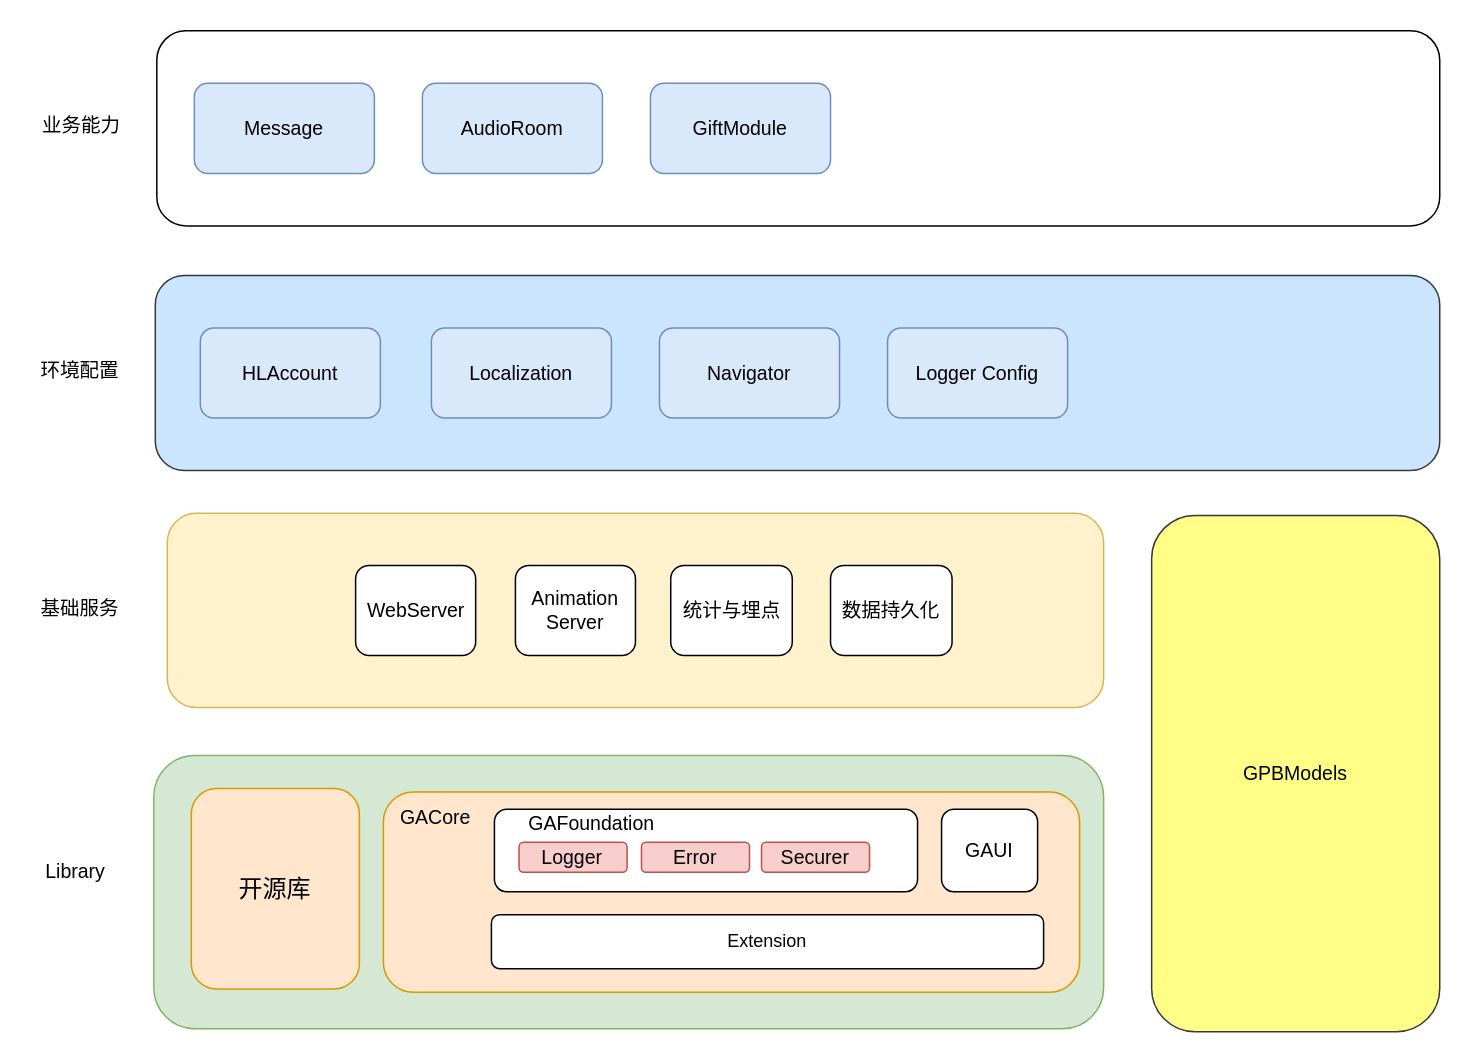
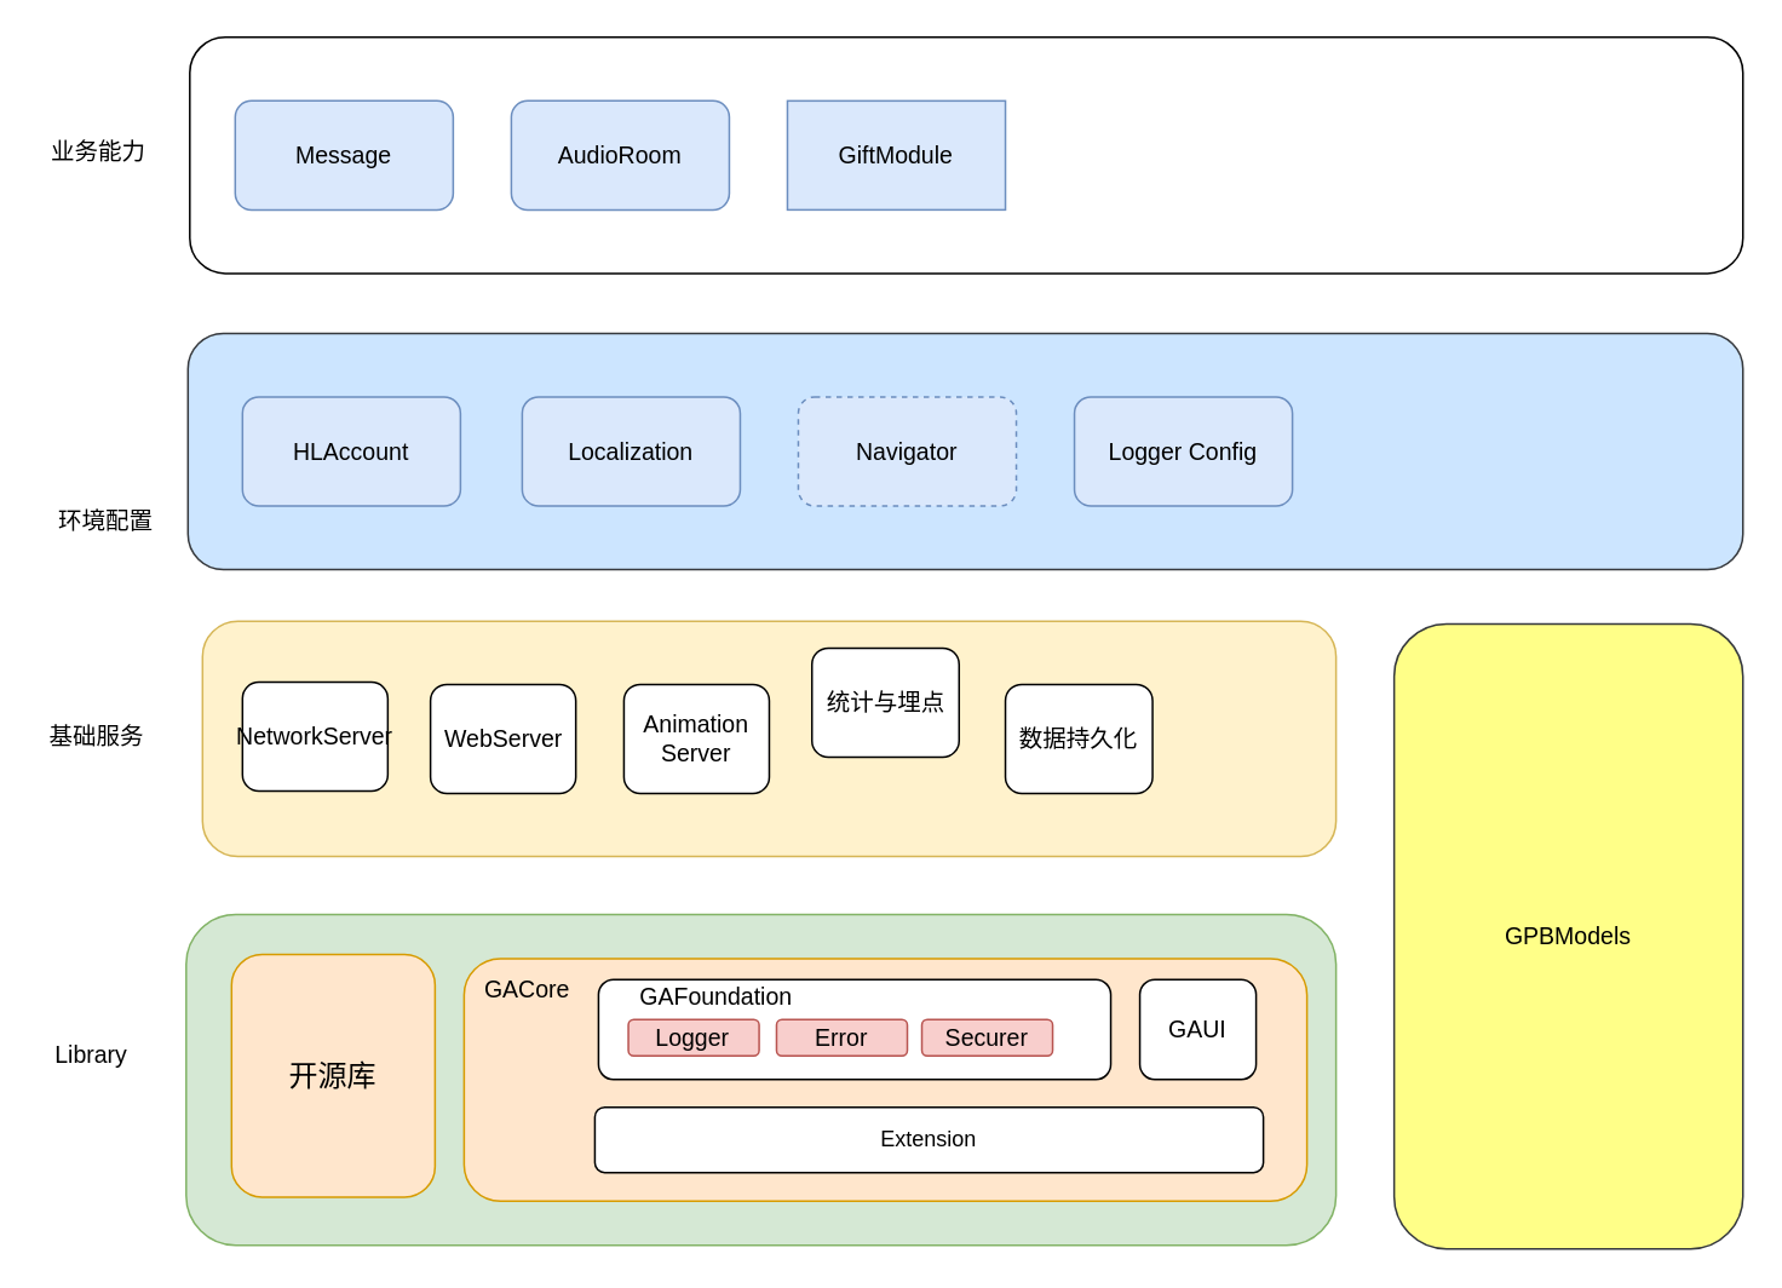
  <mxCell id="0" style=";html=1;" />
  <mxCell id="1" style=";html=1;" parent="0" />
  <mxCell id="2" value="l" style="rounded=1;whiteSpace=wrap;html=1;fillColor=#d5e8d4;strokeColor=#82b366;" parent="1" vertex="1"><mxGeometry x="102" y="503" width="633" height="182" as="geometry" /></mxCell>
  <mxCell id="3" value="" style="rounded=1;whiteSpace=wrap;html=1;fillColor=#fff2cc;strokeColor=#d6b656;" parent="1" vertex="1"><mxGeometry x="111" y="341.5" width="624" height="129.5" as="geometry" /></mxCell>
+ <mxCell id="4" value="NetworkServer" style="rounded=1;whiteSpace=wrap;html=1;fontSize=13;strokeColor=default;" parent="1" vertex="1"><mxGeometry x="133" y="375" width="80" height="60" as="geometry" /></mxCell>
  <mxCell id="5" value="WebServer" style="rounded=1;whiteSpace=wrap;html=1;fontSize=13;strokeColor=default;" parent="1" vertex="1"><mxGeometry x="236.5" y="376.25" width="80" height="60" as="geometry" /></mxCell>
  <mxCell id="6" value="Animation&lt;br&gt;Server" style="rounded=1;whiteSpace=wrap;html=1;fontSize=13;strokeColor=default;" parent="1" vertex="1"><mxGeometry x="343" y="376.25" width="80" height="60" as="geometry" /></mxCell>
- <mxCell id="7" value="统计与埋点" style="rounded=1;whiteSpace=wrap;html=1;fontSize=13;strokeColor=default;" parent="1" vertex="1"><mxGeometry x="446.5" y="376.25" width="81" height="60" as="geometry" /></mxCell>
+ <mxCell id="7" value="统计与埋点" style="rounded=1;whiteSpace=wrap;html=1;fontSize=13;strokeColor=default;" parent="1" vertex="1"><mxGeometry x="446.5" y="356.25" width="81" height="60" as="geometry" /></mxCell>
  <mxCell id="8" value="基础服务" style="text;html=1;strokeColor=none;fillColor=none;align=center;verticalAlign=middle;whiteSpace=wrap;rounded=0;fontSize=13;" parent="1" vertex="1"><mxGeometry x="23" y="390" width="60" height="30" as="geometry" /></mxCell>
  <mxCell id="9" value="" style="rounded=1;whiteSpace=wrap;html=1;fillColor=#cce5ff;strokeColor=#36393d;" parent="1" vertex="1"><mxGeometry x="103" y="183" width="856" height="130" as="geometry" /></mxCell>
- <mxCell id="10" value="环境配置" style="text;html=1;strokeColor=none;fillColor=none;align=center;verticalAlign=middle;whiteSpace=wrap;rounded=0;fontSize=13;" parent="1" vertex="1"><mxGeometry x="23" y="231" width="60" height="30" as="geometry" /></mxCell>
+ <mxCell id="10" value="环境配置" style="text;html=1;strokeColor=none;fillColor=none;align=center;verticalAlign=middle;whiteSpace=wrap;rounded=0;fontSize=13;" parent="1" vertex="1"><mxGeometry x="28" y="271" width="60" height="30" as="geometry" /></mxCell>
  <mxCell id="11" value="HLAccount" style="rounded=1;whiteSpace=wrap;html=1;fontSize=13;strokeColor=#6c8ebf;fillColor=#dae8fc;" parent="1" vertex="1"><mxGeometry x="133" y="218" width="120" height="60" as="geometry" /></mxCell>
  <mxCell id="12" value="Localization" style="rounded=1;whiteSpace=wrap;html=1;fontSize=13;strokeColor=#6c8ebf;fillColor=#dae8fc;" parent="1" vertex="1"><mxGeometry x="287" y="218" width="120" height="60" as="geometry" /></mxCell>
- <mxCell id="13" value="Navigator" style="rounded=1;whiteSpace=wrap;html=1;fontSize=13;strokeColor=#6c8ebf;fillColor=#dae8fc;" parent="1" vertex="1"><mxGeometry x="439" y="218" width="120" height="60" as="geometry" /></mxCell>
+ <mxCell id="13" value="Navigator" style="rounded=1;whiteSpace=wrap;html=1;fontSize=13;strokeColor=#6c8ebf;fillColor=#dae8fc;dashed=1;" parent="1" vertex="1"><mxGeometry x="439" y="218" width="120" height="60" as="geometry" /></mxCell>
  <mxCell id="14" value="Logger Config" style="rounded=1;whiteSpace=wrap;html=1;fontSize=13;strokeColor=#6c8ebf;fillColor=#dae8fc;" parent="1" vertex="1"><mxGeometry x="591" y="218" width="120" height="60" as="geometry" /></mxCell>
  <mxCell id="15" value="" style="rounded=1;whiteSpace=wrap;html=1;" parent="1" vertex="1"><mxGeometry x="104" y="20" width="855" height="130" as="geometry" /></mxCell>
  <mxCell id="16" value="业务能力" style="text;html=1;strokeColor=none;fillColor=none;align=center;verticalAlign=middle;whiteSpace=wrap;rounded=0;fontSize=13;" parent="1" vertex="1"><mxGeometry x="24" y="68" width="60" height="30" as="geometry" /></mxCell>
  <mxCell id="17" value="Message" style="rounded=1;whiteSpace=wrap;html=1;fontSize=13;strokeColor=#6c8ebf;fillColor=#dae8fc;" parent="1" vertex="1"><mxGeometry x="129" y="55" width="120" height="60" as="geometry" /></mxCell>
  <mxCell id="18" value="AudioRoom" style="rounded=1;whiteSpace=wrap;html=1;fontSize=13;strokeColor=#6c8ebf;fillColor=#dae8fc;" parent="1" vertex="1"><mxGeometry x="281" y="55" width="120" height="60" as="geometry" /></mxCell>
- <mxCell id="19" value="GiftModule" style="rounded=1;whiteSpace=wrap;html=1;fontSize=13;strokeColor=#6c8ebf;fillColor=#dae8fc;" parent="1" vertex="1"><mxGeometry x="433" y="55" width="120" height="60" as="geometry" /></mxCell>
+ <mxCell id="19" value="GiftModule" style="whiteSpace=wrap;html=1;fontSize=13;strokeColor=#6c8ebf;fillColor=#dae8fc;rounded=0;" parent="1" vertex="1"><mxGeometry x="433" y="55" width="120" height="60" as="geometry" /></mxCell>
  <mxCell id="20" value="" style="group" parent="1" vertex="1" connectable="0"><mxGeometry x="255" y="527.25" width="464" height="133.5" as="geometry" /></mxCell>
  <mxCell id="21" value="" style="rounded=1;whiteSpace=wrap;html=1;fontSize=16;strokeColor=#d79b00;fillColor=#ffe6cc;" parent="20" vertex="1"><mxGeometry width="464" height="133.5" as="geometry" /></mxCell>
  <mxCell id="22" value="GACore" style="text;html=1;strokeColor=none;fillColor=none;align=center;verticalAlign=middle;whiteSpace=wrap;rounded=0;fontSize=13;" parent="20" vertex="1"><mxGeometry x="5" y="1.5" width="60" height="30" as="geometry" /></mxCell>
  <mxCell id="23" value="GAUI" style="rounded=1;whiteSpace=wrap;html=1;fontSize=13;strokeColor=default;" parent="20" vertex="1"><mxGeometry x="372" y="11.5" width="64" height="55" as="geometry" /></mxCell>
  <mxCell id="24" value="Extension" style="rounded=1;whiteSpace=wrap;html=1;" parent="20" vertex="1"><mxGeometry x="72" y="81.75" width="368" height="36" as="geometry" /></mxCell>
  <mxCell id="25" value="" style="group" parent="20" vertex="1" connectable="0"><mxGeometry x="74" y="6.5" width="282" height="55" as="geometry" /></mxCell>
  <mxCell id="26" value="" style="rounded=1;whiteSpace=wrap;html=1;fontSize=13;" parent="25" vertex="1"><mxGeometry y="5" width="282" height="55" as="geometry" /></mxCell>
  <mxCell id="27" value="GAFoundation" style="text;html=1;strokeColor=none;fillColor=none;align=center;verticalAlign=middle;whiteSpace=wrap;rounded=0;fontSize=13;" parent="25" vertex="1"><mxGeometry x="-12" y="6" width="154.256" height="16" as="geometry" /></mxCell>
  <mxCell id="28" value="Error" style="rounded=1;whiteSpace=wrap;html=1;fontSize=13;strokeColor=#b85450;fillColor=#f8cecc;" parent="25" vertex="1"><mxGeometry x="98" y="27" width="72" height="20" as="geometry" /></mxCell>
  <mxCell id="29" value="Logger" style="rounded=1;whiteSpace=wrap;html=1;fontSize=13;strokeColor=#b85450;fillColor=#f8cecc;" parent="25" vertex="1"><mxGeometry x="16.41" y="27" width="72" height="20" as="geometry" /></mxCell>
  <mxCell id="30" value="Securer" style="rounded=1;whiteSpace=wrap;html=1;fontSize=13;strokeColor=#b85450;fillColor=#f8cecc;" parent="25" vertex="1"><mxGeometry x="178" y="27" width="72" height="20" as="geometry" /></mxCell>
  <mxCell id="31" value="" style="group" parent="1" vertex="1" connectable="0"><mxGeometry x="127" y="525" width="112" height="133.5" as="geometry" /></mxCell>
  <mxCell id="32" value="开源库" style="rounded=1;whiteSpace=wrap;html=1;fontSize=16;strokeColor=#d79b00;fillColor=#ffe6cc;" parent="31" vertex="1"><mxGeometry width="112.0" height="133.5" as="geometry" /></mxCell>
  <mxCell id="33" value="Library" style="text;html=1;strokeColor=none;fillColor=none;align=center;verticalAlign=middle;whiteSpace=wrap;rounded=0;fontSize=13;" parent="1" vertex="1"><mxGeometry x="20" y="565" width="60" height="30" as="geometry" /></mxCell>
  <mxCell id="34" value="GPBModels" style="rounded=1;whiteSpace=wrap;html=1;fontSize=13;strokeColor=#36393d;fillColor=#ffff88;" parent="1" vertex="1"><mxGeometry x="767" y="343" width="192" height="344" as="geometry" /></mxCell>
  <mxCell id="35" value="数据持久化" style="rounded=1;whiteSpace=wrap;html=1;fontSize=13;strokeColor=default;" parent="1" vertex="1"><mxGeometry x="553" y="376.25" width="81" height="60" as="geometry" /></mxCell>
